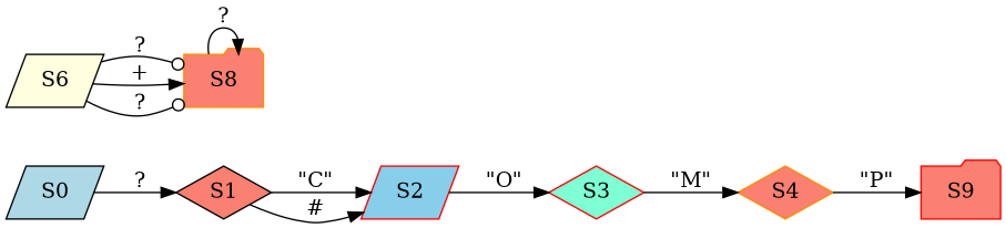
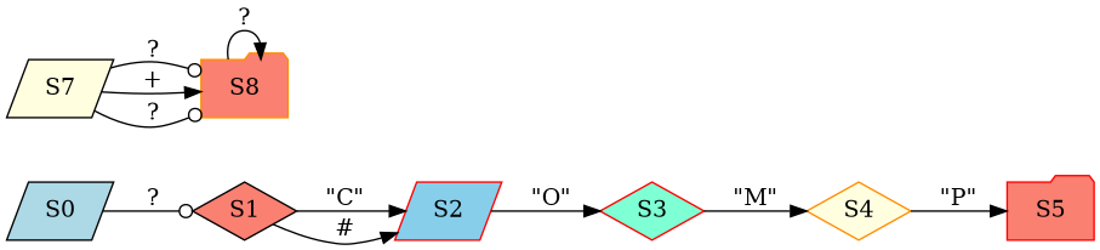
  digraph {
    rankdir=LR
    node [color=black fillcolor=salmon shape=parallelogram style=filled]
    edge [arrowhead=normal]
    S0 [fillcolor=lightblue]
    S1 [shape=diamond]
    S2 [color=red fillcolor=skyblue]
    S3 [color=red fillcolor=aquamarine shape=diamond]
-   S4 [color=darkorange shape=diamond]
-   S5 [color=red shape=folder label=S9]
-   S7 [fillcolor=lightyellow label=S6]
+   S4 [color=darkorange fillcolor=lightyellow shape=diamond]
+   S5 [color=red shape=folder]
+   S7 [fillcolor=lightyellow]
    S8 [color=darkorange shape=folder]
-   S0 -> S1 [label="?"]
+   S0 -> S1 [arrowhead=odot label="?"]
    S1 -> S2 [label="\"C\""]
    S1 -> S2 [label="#"]
    S2 -> S3 [label="\"O\""]
    S3 -> S4 [label="\"M\""]
    S4 -> S5 [label="\"P\""]
    S7 -> S8 [arrowhead=odot label="?"]
    S7 -> S8 [label="+"]
    S7 -> S8 [arrowhead=odot label="?"]
    S8 -> S8 [label="?"]
  }
